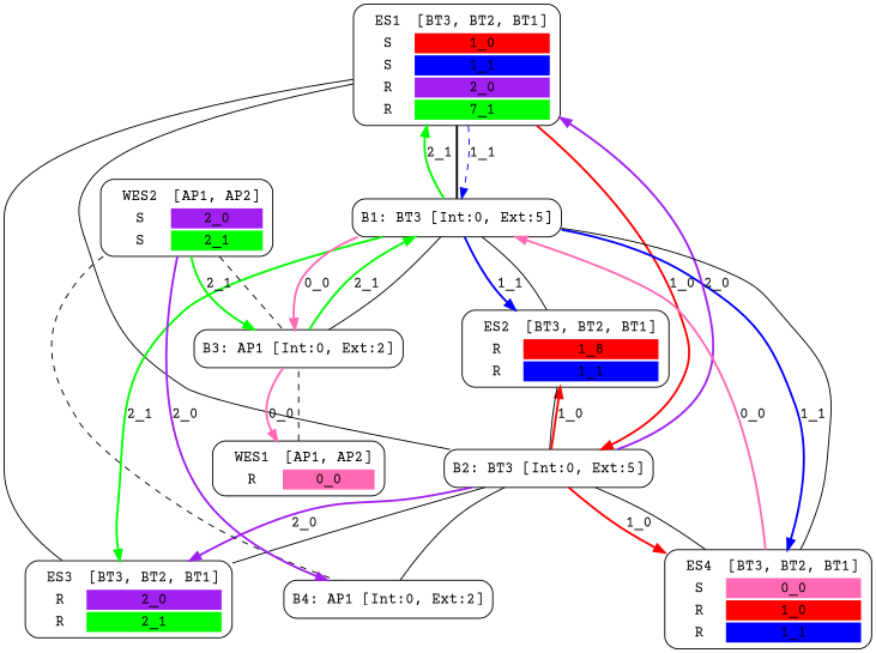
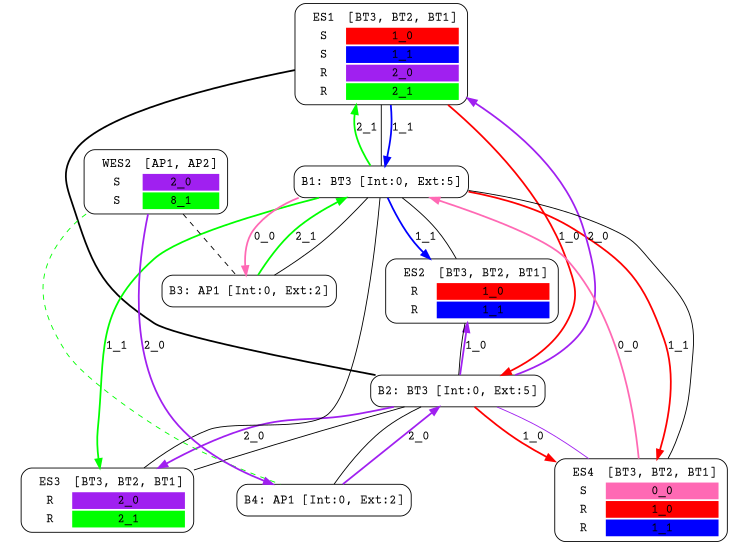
  digraph {
    fontname="Courier Prime"
    node [shape=box style=rounded fontname="Courier Prime"]
    edge [fontname="Courier Prime" style=bold]
-   n1 [label=<<TABLE  BORDER="0"><TR> <TD ALIGN="CENTER" BORDER="0"> ES1 </TD> <TD>[BT3, BT2, BT1]</TD> </TR><TR><TD>S</TD><TD BGCOLOR="red">1_0</TD></TR> <TR><TD>S</TD><TD BGCOLOR="blue">1_1</TD></TR> <TR><TD>R</TD><TD BGCOLOR="purple">2_0</TD></TR> <TR><TD>R</TD><TD BGCOLOR="green">7_1</TD></TR> </TABLE>>]
+   n1 [label=<<TABLE  BORDER="0"><TR> <TD ALIGN="CENTER" BORDER="0"> ES1 </TD> <TD>[BT3, BT2, BT1]</TD> </TR><TR><TD>S</TD><TD BGCOLOR="red">1_0</TD></TR> <TR><TD>S</TD><TD BGCOLOR="blue">1_1</TD></TR> <TR><TD>R</TD><TD BGCOLOR="purple">2_0</TD></TR> <TR><TD>R</TD><TD BGCOLOR="green">2_1</TD></TR> </TABLE>>]
    n2 [label="B1: BT3 [Int:0, Ext:5]"]
    n3 [label="B2: BT3 [Int:0, Ext:5]"]
-   n4 [label=<<TABLE  BORDER="0"><TR> <TD ALIGN="CENTER" BORDER="0"> ES2 </TD> <TD>[BT3, BT2, BT1]</TD> </TR><TR><TD>R</TD><TD BGCOLOR="red">1_8</TD></TR> <TR><TD>R</TD><TD BGCOLOR="blue">1_1</TD></TR> </TABLE>>]
+   n4 [label=<<TABLE  BORDER="0"><TR> <TD ALIGN="CENTER" BORDER="0"> ES2 </TD> <TD>[BT3, BT2, BT1]</TD> </TR><TR><TD>R</TD><TD BGCOLOR="red">1_0</TD></TR> <TR><TD>R</TD><TD BGCOLOR="blue">1_1</TD></TR> </TABLE>>]
    n5 [label=<<TABLE  BORDER="0"><TR> <TD ALIGN="CENTER" BORDER="0"> ES3 </TD> <TD>[BT3, BT2, BT1]</TD> </TR><TR><TD>R</TD><TD BGCOLOR="purple">2_0</TD></TR> <TR><TD>R</TD><TD BGCOLOR="green">2_1</TD></TR> </TABLE>>]
    n6 [label=<<TABLE  BORDER="0"><TR> <TD ALIGN="CENTER" BORDER="0"> ES4 </TD> <TD>[BT3, BT2, BT1]</TD> </TR><TR><TD>S</TD><TD BGCOLOR="hotpink">0_0</TD></TR> <TR><TD>R</TD><TD BGCOLOR="red">1_0</TD></TR> <TR><TD>R</TD><TD BGCOLOR="blue">1_1</TD></TR> </TABLE>>]
-   n7 [label=<<TABLE  BORDER="0"><TR> <TD ALIGN="CENTER" BORDER="0"> WES1 </TD> <TD>[AP1, AP2]</TD> </TR><TR><TD>R</TD><TD BGCOLOR="hotpink">0_0</TD></TR> </TABLE>>]
    n8 [label="B3: AP1 [Int:0, Ext:2]"]
-   n9 [label=<<TABLE  BORDER="0"><TR> <TD ALIGN="CENTER" BORDER="0"> WES2 </TD> <TD>[AP1, AP2]</TD> </TR><TR><TD>S</TD><TD BGCOLOR="purple">2_0</TD></TR> <TR><TD>S</TD><TD BGCOLOR="green">2_1</TD></TR> </TABLE>>]
+   n9 [label=<<TABLE  BORDER="0"><TR> <TD ALIGN="CENTER" BORDER="0"> WES2 </TD> <TD>[AP1, AP2]</TD> </TR><TR><TD>S</TD><TD BGCOLOR="purple">2_0</TD></TR> <TR><TD>S</TD><TD BGCOLOR="green">8_1</TD></TR> </TABLE>>]
    n10 [label="B4: AP1 [Int:0, Ext:2]"]
-   n1 -> n2 [arrowhead=none]
-   n1 -> n2 [color=blue label="1_1" style=dashed]
-   n1 -> n3 [arrowhead=none style=""]
+   n1 -> n2 [arrowhead=none style=""]
+   n1 -> n2 [color=blue label="1_1"]
+   n1 -> n3 [arrowhead=none]
    n1 -> n3 [color=red label="1_0"]
    n2 -> n1 [color=green label="2_1"]
    n2 -> n4 [color=blue label="1_1"]
-   n2 -> n5 [color=green label="2_1"]
-   n2 -> n6 [color=blue label="1_1"]
+   n2 -> n5 [color=green label="1_1"]
+   n2 -> n6 [color=red label="1_1"]
    n2 -> n8 [arrowhead=none style=""]
    n2 -> n8 [color=hotpink label="0_0"]
    n3 -> n1 [color=purple label="2_0"]
-   n3 -> n4 [color=red label="1_0"]
+   n3 -> n4 [color=purple label="1_0"]
    n3 -> n5 [color=purple label="2_0"]
    n3 -> n6 [color=red label="1_0"]
    n3 -> n10 [arrowhead=none style=""]
    n4 -> n2 [arrowhead=none style=""]
    n4 -> n3 [arrowhead=none style=""]
-   n5 -> n1 [arrowhead=none style=""]
+   n5 -> n2 [arrowhead=none style=""]
    n5 -> n3 [arrowhead=none style=""]
    n6 -> n2 [arrowhead=none style=""]
    n6 -> n2 [color=hotpink label="0_0"]
-   n6 -> n3 [arrowhead=none style=""]
-   n7 -> n8 [arrowhead=none style=dashed]
+   n6 -> n3 [arrowhead=none color=purple style=""]
    n8 -> n2 [color=green label="2_1"]
-   n8 -> n7 [color=hotpink label="0_0"]
    n9 -> n8 [arrowhead=none style=dashed]
-   n9 -> n8 [color=green label="2_1"]
-   n9 -> n10 [arrowhead=none style=dashed]
+   n9 -> n10 [arrowhead=none style=dashed color=green]
    n9 -> n10 [color=purple label="2_0"]
+   n10 -> n3 [color=purple label="2_0"]
  }
